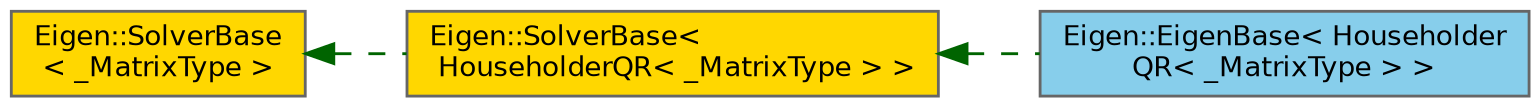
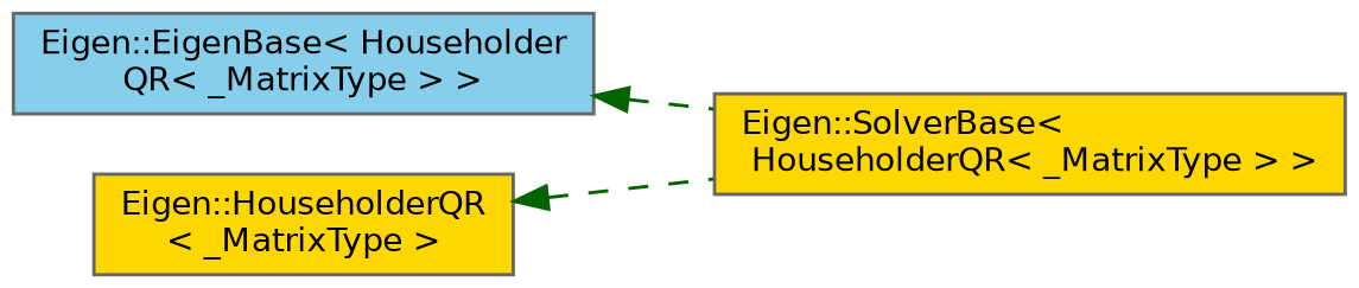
  digraph {
    rankdir=LR
    node [color=grey40 fillcolor=gold fontname=Helvetica fontsize=10 shape=box style=filled]
    edge [color=darkgreen dir=back fontname=Helvetica fontsize=10 labelfontname=Helvetica labelfontsize=10 style=dashed]
    n1 [fillcolor=skyblue height=0.2 label="Eigen::EigenBase\< Householder\lQR\< _MatrixType \> \>" width=0.4]
    n2 [height=0.2 label="Eigen::SolverBase\<\l HouseholderQR\< _MatrixType \> \>" width=0.4]
-   n3 [height=0.2 label="Eigen::SolverBase\l\< _MatrixType \>" width=0.4]
-   n2 -> n1
+   n3 [height=0.2 label="Eigen::HouseholderQR\l\< _MatrixType \>" width=0.4]
+   n1 -> n2
    n3 -> n2
  }
